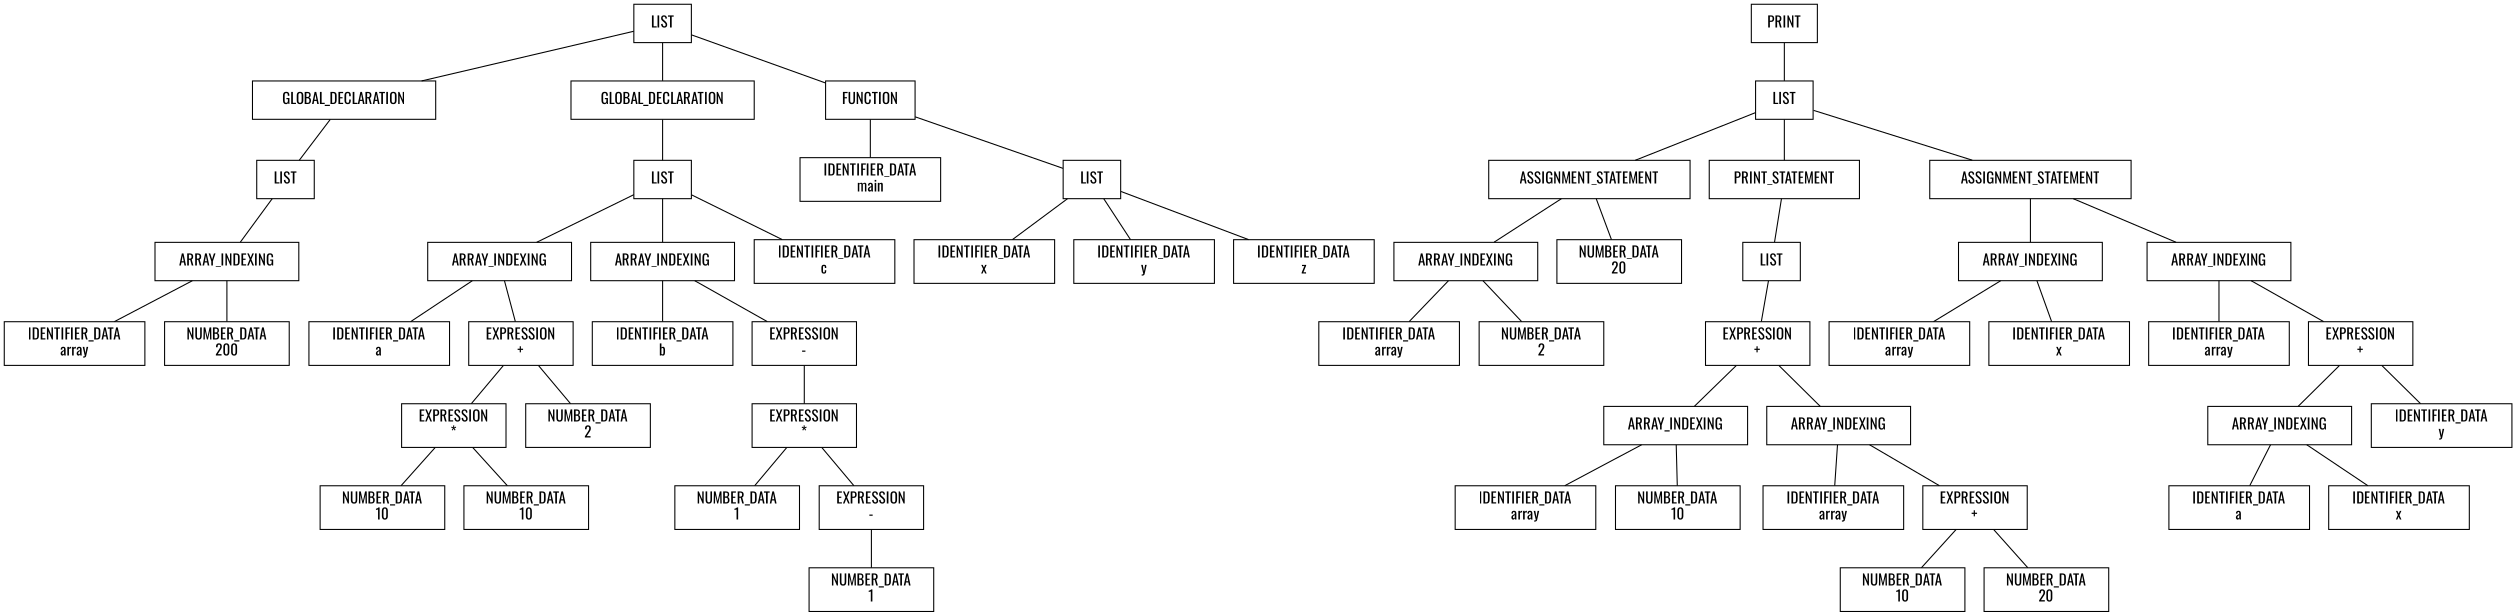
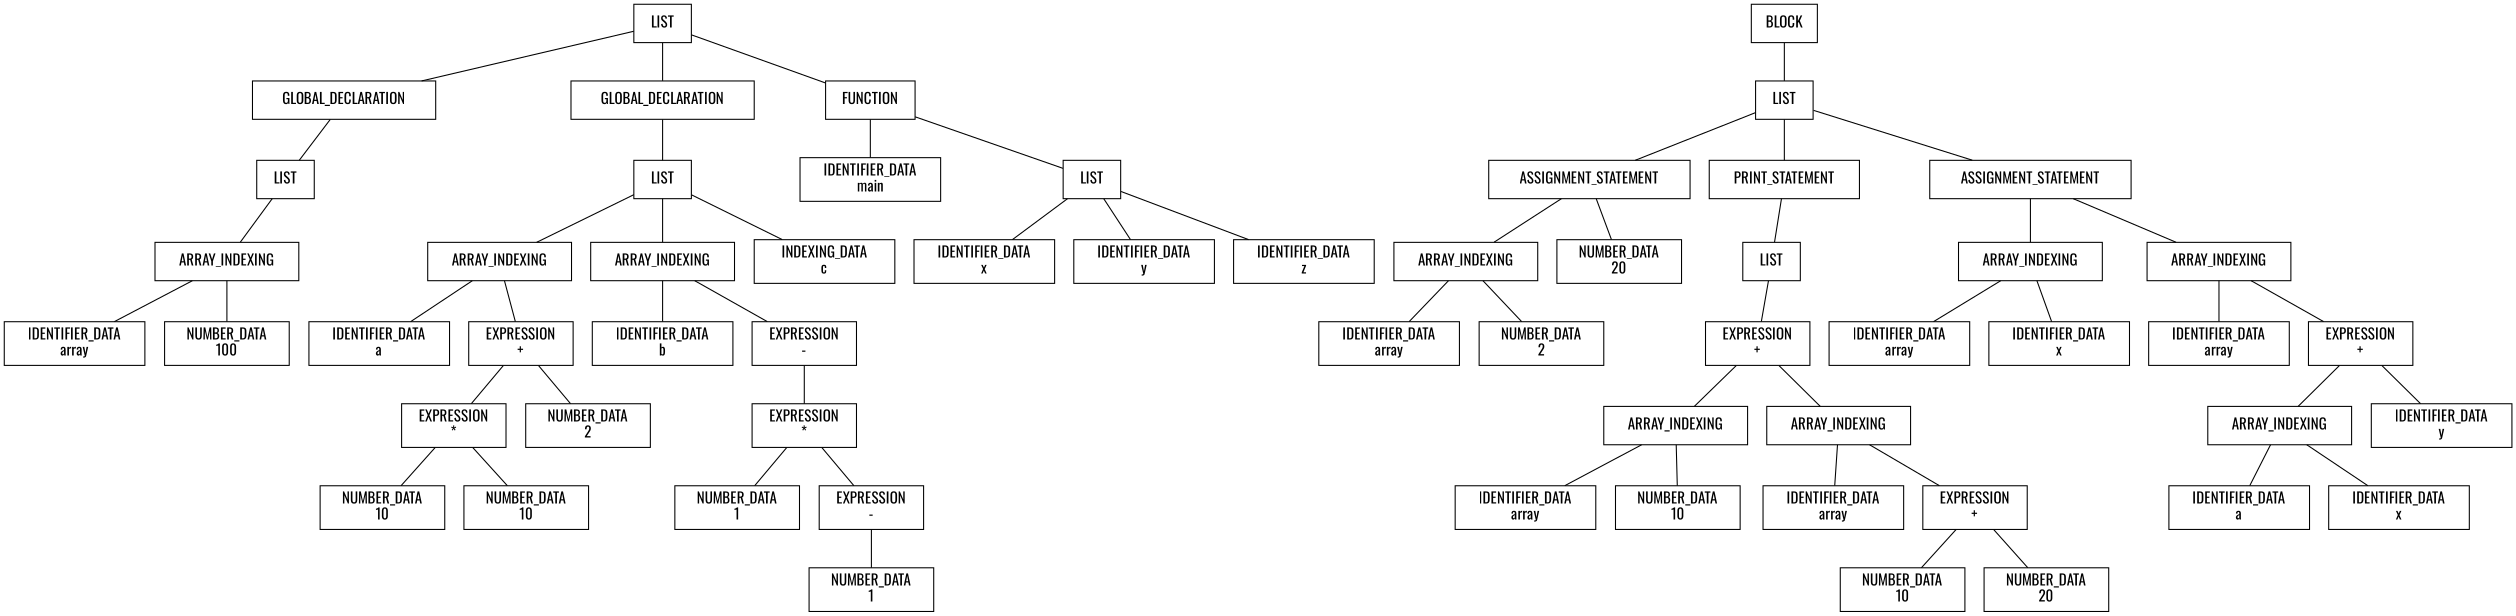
  graph {
    fontname=Oswald
    node [fontname=Oswald shape=box]
    edge [fontname=Oswald]
    n1 [height=0.5 label=LIST width=0.75]
    n2 [height=0.5 label=GLOBAL_DECLARATION width=2.3889]
    n3 [height=0.5 label=GLOBAL_DECLARATION width=2.3889]
    n4 [height=0.5 label=FUNCTION width=1.1701]
    n5 [height=0.5 label=LIST width=0.75]
    n6 [height=0.5 label=LIST width=0.75]
    n7 [height=0.56944 label="IDENTIFIER_DATA\nmain" width=1.8368]
    n8 [height=0.5 label=LIST width=0.75]
    n9 [height=0.5 label=ARRAY_INDEXING width=1.8785]
    n10 [height=0.5 label=ARRAY_INDEXING width=1.8785]
    n11 [height=0.5 label=ARRAY_INDEXING width=1.8785]
-   n12 [height=0.56944 label="IDENTIFIER_DATA\nc" width=1.8368]
+   n12 [height=0.56944 label="INDEXING_DATA\nc" width=1.8368]
    n13 [height=0.56944 label="IDENTIFIER_DATA\nx" width=1.8368]
    n14 [height=0.56944 label="IDENTIFIER_DATA\ny" width=1.8368]
    n15 [height=0.56944 label="IDENTIFIER_DATA\nz" width=1.8368]
-   n16 [height=0.5 label=PRINT width=0.85764]
+   n16 [height=0.5 label=BLOCK width=0.85764]
    n17 [height=0.5 label=LIST width=0.75]
    n18 [height=0.56944 label="IDENTIFIER_DATA\narray" width=1.8368]
-   n19 [height=0.56944 label="NUMBER_DATA\n200" width=1.6181]
+   n19 [height=0.56944 label="NUMBER_DATA\n100" width=1.6181]
    n20 [height=0.56944 label="IDENTIFIER_DATA\na" width=1.8368]
    n21 [height=0.56944 label="EXPRESSION\n+" width=1.3576]
    n22 [height=0.56944 label="IDENTIFIER_DATA\nb" width=1.8368]
    n23 [height=0.56944 label="EXPRESSION\n-" width=1.3576]
    n24 [height=0.56944 label="EXPRESSION\n*" width=1.3576]
    n25 [height=0.56944 label="NUMBER_DATA\n2" width=1.6181]
    n26 [height=0.56944 label="EXPRESSION\n*" width=1.3576]
    n27 [height=0.56944 label="NUMBER_DATA\n10" width=1.6181]
    n28 [height=0.56944 label="NUMBER_DATA\n10" width=1.6181]
    n29 [height=0.56944 label="NUMBER_DATA\n1" width=1.6181]
    n30 [height=0.56944 label="EXPRESSION\n-" width=1.3576]
    n31 [height=0.56944 label="NUMBER_DATA\n1" width=1.6181]
    n32 [height=0.5 label=ASSIGNMENT_STATEMENT width=2.6285]
    n33 [height=0.5 label=PRINT_STATEMENT width=1.9514]
    n34 [height=0.5 label=ASSIGNMENT_STATEMENT width=2.6285]
    n35 [height=0.5 label=ARRAY_INDEXING width=1.8785]
    n36 [height=0.56944 label="NUMBER_DATA\n20" width=1.6181]
    n37 [height=0.5 label=LIST width=0.75]
    n38 [height=0.5 label=ARRAY_INDEXING width=1.8785]
    n39 [height=0.5 label=ARRAY_INDEXING width=1.8785]
    n40 [height=0.56944 label="IDENTIFIER_DATA\narray" width=1.8368]
    n41 [height=0.56944 label="NUMBER_DATA\n2" width=1.6181]
    n42 [height=0.56944 label="EXPRESSION\n+" width=1.3576]
    n43 [height=0.56944 label="IDENTIFIER_DATA\narray" width=1.8368]
    n44 [height=0.56944 label="IDENTIFIER_DATA\nx" width=1.8368]
    n45 [height=0.56944 label="IDENTIFIER_DATA\narray" width=1.8368]
    n46 [height=0.56944 label="EXPRESSION\n+" width=1.3576]
    n47 [height=0.5 label=ARRAY_INDEXING width=1.8785]
    n48 [height=0.5 label=ARRAY_INDEXING width=1.8785]
    n49 [height=0.56944 label="IDENTIFIER_DATA\narray" width=1.8368]
    n50 [height=0.56944 label="NUMBER_DATA\n10" width=1.6181]
    n51 [height=0.56944 label="IDENTIFIER_DATA\narray" width=1.8368]
    n52 [height=0.56944 label="EXPRESSION\n+" width=1.3576]
    n53 [height=0.56944 label="NUMBER_DATA\n10" width=1.6181]
    n54 [height=0.56944 label="NUMBER_DATA\n20" width=1.6181]
    n55 [height=0.5 label=ARRAY_INDEXING width=1.8785]
    n56 [height=0.56944 label="IDENTIFIER_DATA\ny" width=1.8368]
    n57 [height=0.56944 label="IDENTIFIER_DATA\na" width=1.8368]
    n58 [height=0.56944 label="IDENTIFIER_DATA\nx" width=1.8368]
    n1 -- n2
    n1 -- n3
    n1 -- n4
    n2 -- n5
    n3 -- n6
    n4 -- n7
    n4 -- n8
    n5 -- n9
    n6 -- n10
    n6 -- n11
    n6 -- n12
    n8 -- n13
    n8 -- n14
    n8 -- n15
    n9 -- n18
    n9 -- n19
    n10 -- n20
    n10 -- n21
    n11 -- n22
    n11 -- n23
    n16 -- n17
    n17 -- n32
    n17 -- n33
    n17 -- n34
    n21 -- n24
    n21 -- n25
    n23 -- n26
    n24 -- n27
    n24 -- n28
    n26 -- n29
    n26 -- n30
    n30 -- n31
    n32 -- n35
    n32 -- n36
    n33 -- n37
    n34 -- n38
    n34 -- n39
    n35 -- n40
    n35 -- n41
    n37 -- n42
    n38 -- n43
    n38 -- n44
    n39 -- n45
    n39 -- n46
    n42 -- n47
    n42 -- n48
    n46 -- n55
    n46 -- n56
    n47 -- n49
    n47 -- n50
    n48 -- n51
    n48 -- n52
    n52 -- n53
    n52 -- n54
    n55 -- n57
    n55 -- n58
  }
